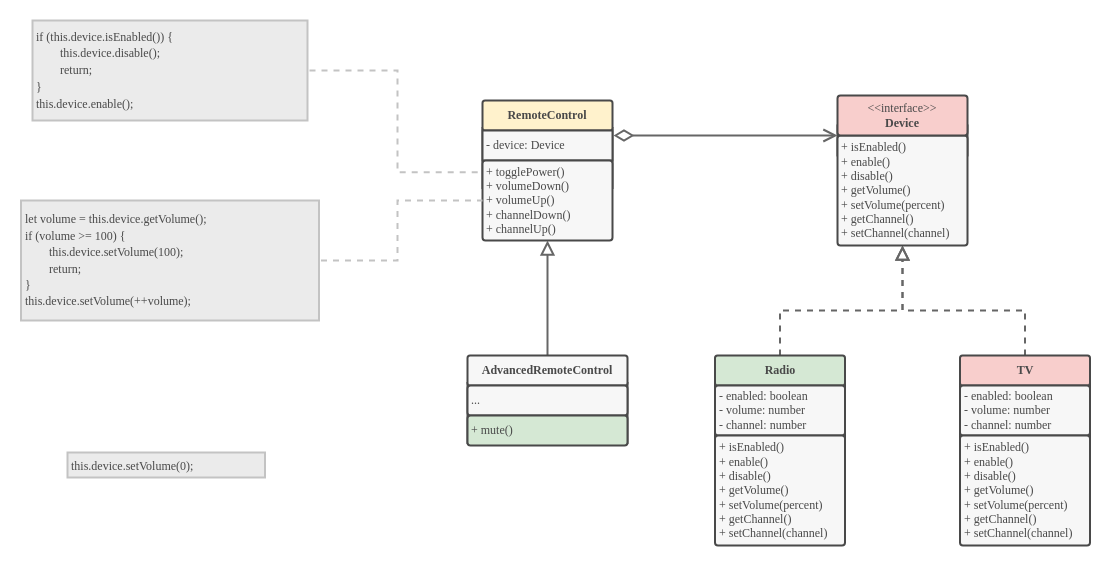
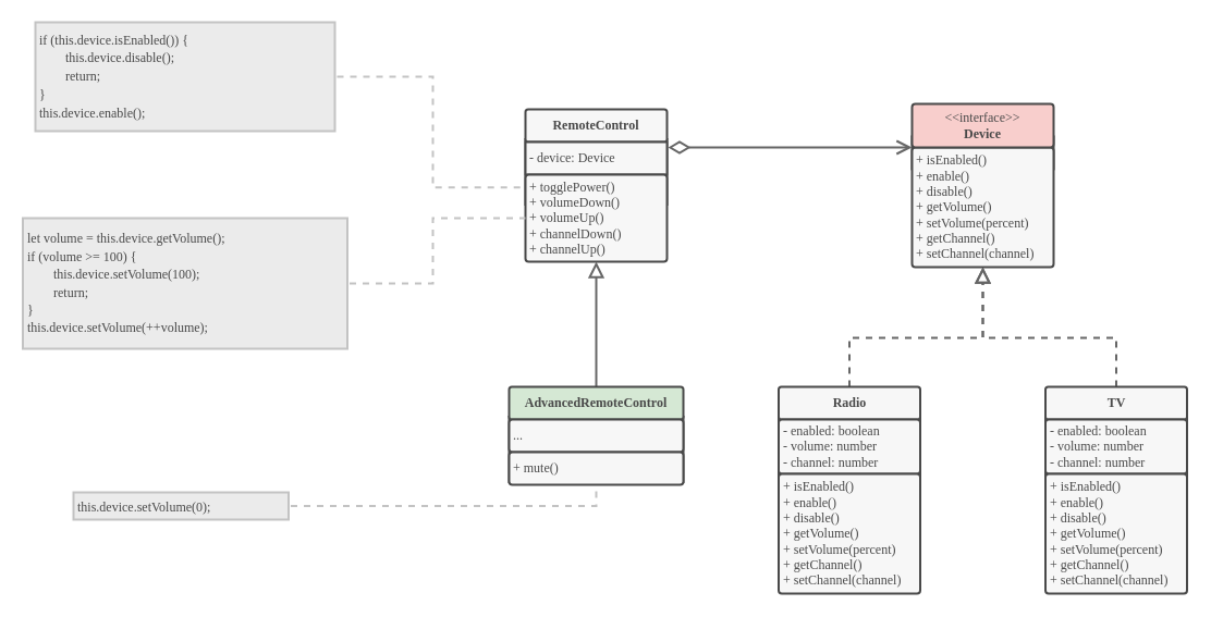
  <mxCell id="0" />
  <mxCell id="1" parent="0" />
  <mxCell id="2" value="" style="whiteSpace=wrap;html=1;fillColor=#494949;strokeColor=#494949;container=0;strokeWidth=2;" vertex="1" parent="1"><mxGeometry x="714.5" y="382.5" width="130.0" height="60" as="geometry" /></mxCell>
  <mxCell id="3" style="edgeStyle=orthogonalEdgeStyle;html=1;entryX=0.5;entryY=1;entryDx=0;entryDy=0;endArrow=block;rounded=0;strokeColor=#666666;fontSource=https%3A%2F%2Ffonts.googleapis.com%2Fcss%3Ffamily%3DNunito;targetPerimeterSpacing=0;dashed=1;endFill=0;strokeWidth=2;endSize=10;startSize=10;" edge="1" parent="1" source="4" target="19"><mxGeometry relative="1" as="geometry"><Array as="points"><mxPoint x="780" y="310" /><mxPoint x="902" y="310" /></Array></mxGeometry></mxCell>
- <mxCell id="4" value="&lt;b style=&quot;color: rgb(73, 73, 73); font-family: Nunito;&quot;&gt;Radio&lt;/b&gt;" style="rounded=1;whiteSpace=wrap;html=1;arcSize=5;fillColor=#d5e8d4;strokeColor=#494949;strokeWidth=2;container=0;absoluteArcSize=1;" vertex="1" parent="1"><mxGeometry x="714.5" y="355" width="130.0" height="30" as="geometry" /></mxCell>
+ <mxCell id="4" value="&lt;b style=&quot;color: rgb(73, 73, 73); font-family: Nunito;&quot;&gt;Radio&lt;/b&gt;" style="rounded=1;whiteSpace=wrap;html=1;arcSize=5;fillColor=#F7F7F7;strokeColor=#494949;strokeWidth=2;container=0;absoluteArcSize=1;" vertex="1" parent="1"><mxGeometry x="714.5" y="355" width="130.0" height="30" as="geometry" /></mxCell>
  <mxCell id="5" value="&lt;span style=&quot;font-family: Nunito;&quot;&gt;- enabled: boolean&lt;br&gt;&lt;/span&gt;&lt;font face=&quot;Nunito&quot;&gt;- volume: number&lt;br&gt;- channel: number&lt;br&gt;&lt;/font&gt;" style="rounded=1;whiteSpace=wrap;html=1;arcSize=6;fillColor=#F7F7F7;strokeColor=#494949;align=left;perimeterSpacing=0;spacingLeft=2;fontColor=#494949;strokeWidth=2;container=0;absoluteArcSize=1;" vertex="1" parent="1"><mxGeometry x="714.5" y="385" width="130.0" height="50" as="geometry" /></mxCell>
  <mxCell id="6" value="&lt;font data-font-src=&quot;https://fonts.googleapis.com/css?family=Nunito&quot;&gt;&lt;span style=&quot;font-family: Nunito;&quot;&gt;+ isEnabled()&lt;/span&gt;&lt;br style=&quot;font-family: Nunito;&quot;&gt;&lt;span style=&quot;font-family: Nunito;&quot;&gt;+ enable()&lt;/span&gt;&lt;br style=&quot;font-family: Nunito;&quot;&gt;&lt;span style=&quot;font-family: Nunito;&quot;&gt;+ disable()&lt;/span&gt;&lt;br style=&quot;font-family: Nunito;&quot;&gt;&lt;span style=&quot;font-family: Nunito;&quot;&gt;+ getVolume()&lt;/span&gt;&lt;br style=&quot;font-family: Nunito;&quot;&gt;&lt;span style=&quot;font-family: Nunito;&quot;&gt;+ setVolume(percent)&lt;/span&gt;&lt;br style=&quot;font-family: Nunito;&quot;&gt;&lt;span style=&quot;font-family: Nunito;&quot;&gt;+ getChannel()&lt;/span&gt;&lt;br style=&quot;font-family: Nunito;&quot;&gt;&lt;span style=&quot;font-family: Nunito;&quot;&gt;+ setChannel(channel)&lt;/span&gt;&lt;br&gt;&lt;/font&gt;" style="rounded=1;whiteSpace=wrap;html=1;arcSize=6;fillColor=#F7F7F7;strokeColor=#494949;align=left;spacingLeft=2;fontColor=#494949;strokeWidth=2;container=0;absoluteArcSize=1;" vertex="1" parent="1"><mxGeometry x="714.5" y="435" width="130.0" height="110" as="geometry" /></mxCell>
  <mxCell id="7" value="" style="whiteSpace=wrap;html=1;fillColor=#494949;strokeColor=#494949;container=0;strokeWidth=2;" vertex="1" parent="1"><mxGeometry x="959.5" y="382.5" width="130.0" height="60" as="geometry" /></mxCell>
  <mxCell id="8" style="edgeStyle=orthogonalEdgeStyle;html=1;entryX=0.5;entryY=1;entryDx=0;entryDy=0;endArrow=block;rounded=0;strokeColor=#666666;fontSource=https%3A%2F%2Ffonts.googleapis.com%2Fcss%3Ffamily%3DNunito;targetPerimeterSpacing=0;dashed=1;endFill=0;strokeWidth=2;endSize=10;startSize=10;" edge="1" parent="1" source="9" target="19"><mxGeometry relative="1" as="geometry"><Array as="points"><mxPoint x="1025" y="310" /><mxPoint x="902" y="310" /></Array></mxGeometry></mxCell>
- <mxCell id="9" value="&lt;b style=&quot;color: rgb(73, 73, 73); font-family: Nunito;&quot;&gt;TV&lt;/b&gt;" style="rounded=1;whiteSpace=wrap;html=1;arcSize=5;fillColor=#f8cecc;strokeColor=#494949;strokeWidth=2;container=0;absoluteArcSize=1;" vertex="1" parent="1"><mxGeometry x="959.5" y="355" width="130.0" height="30" as="geometry" /></mxCell>
+ <mxCell id="9" value="&lt;b style=&quot;color: rgb(73, 73, 73); font-family: Nunito;&quot;&gt;TV&lt;/b&gt;" style="rounded=1;whiteSpace=wrap;html=1;arcSize=5;fillColor=#F7F7F7;strokeColor=#494949;strokeWidth=2;container=0;absoluteArcSize=1;" vertex="1" parent="1"><mxGeometry x="959.5" y="355" width="130.0" height="30" as="geometry" /></mxCell>
  <mxCell id="10" value="&lt;span style=&quot;font-family: Nunito;&quot;&gt;- enabled: boolean&lt;br&gt;&lt;/span&gt;&lt;font face=&quot;Nunito&quot;&gt;- volume: number&lt;br&gt;- channel: number&lt;br&gt;&lt;/font&gt;" style="rounded=1;whiteSpace=wrap;html=1;arcSize=6;fillColor=#F7F7F7;strokeColor=#494949;align=left;perimeterSpacing=0;spacingLeft=2;fontColor=#494949;strokeWidth=2;container=0;absoluteArcSize=1;" vertex="1" parent="1"><mxGeometry x="959.5" y="385" width="130.0" height="50" as="geometry" /></mxCell>
  <mxCell id="11" value="&lt;font data-font-src=&quot;https://fonts.googleapis.com/css?family=Nunito&quot;&gt;&lt;span style=&quot;font-family: Nunito;&quot;&gt;+ isEnabled()&lt;/span&gt;&lt;br style=&quot;font-family: Nunito;&quot;&gt;&lt;span style=&quot;font-family: Nunito;&quot;&gt;+ enable()&lt;/span&gt;&lt;br style=&quot;font-family: Nunito;&quot;&gt;&lt;span style=&quot;font-family: Nunito;&quot;&gt;+ disable()&lt;/span&gt;&lt;br style=&quot;font-family: Nunito;&quot;&gt;&lt;span style=&quot;font-family: Nunito;&quot;&gt;+ getVolume()&lt;/span&gt;&lt;br style=&quot;font-family: Nunito;&quot;&gt;&lt;span style=&quot;font-family: Nunito;&quot;&gt;+ setVolume(percent)&lt;/span&gt;&lt;br style=&quot;font-family: Nunito;&quot;&gt;&lt;span style=&quot;font-family: Nunito;&quot;&gt;+ getChannel()&lt;/span&gt;&lt;br style=&quot;font-family: Nunito;&quot;&gt;&lt;span style=&quot;font-family: Nunito;&quot;&gt;+ setChannel(channel)&lt;/span&gt;&lt;br&gt;&lt;/font&gt;" style="rounded=1;whiteSpace=wrap;html=1;arcSize=6;fillColor=#F7F7F7;strokeColor=#494949;align=left;spacingLeft=2;fontColor=#494949;strokeWidth=2;container=0;absoluteArcSize=1;" vertex="1" parent="1"><mxGeometry x="959.5" y="435" width="130.0" height="110" as="geometry" /></mxCell>
  <mxCell id="12" value="" style="group" vertex="1" connectable="0" parent="1"><mxGeometry x="482" y="100" width="130" height="140" as="geometry" /></mxCell>
  <mxCell id="13" value="" style="whiteSpace=wrap;html=1;fillColor=#494949;strokeColor=#494949;container=0;strokeWidth=2;" parent="12" vertex="1"><mxGeometry y="27.5" width="130.0" height="60" as="geometry" /></mxCell>
- <mxCell id="14" value="&lt;b style=&quot;color: rgb(73, 73, 73); font-family: Nunito;&quot;&gt;RemoteControl&lt;/b&gt;" style="rounded=1;whiteSpace=wrap;html=1;arcSize=5;fillColor=#fff2cc;strokeColor=#494949;strokeWidth=2;container=0;absoluteArcSize=1;" parent="12" vertex="1"><mxGeometry width="130.0" height="30" as="geometry" /></mxCell>
+ <mxCell id="14" value="&lt;b style=&quot;color: rgb(73, 73, 73); font-family: Nunito;&quot;&gt;RemoteControl&lt;/b&gt;" style="rounded=1;whiteSpace=wrap;html=1;arcSize=5;fillColor=#F7F7F7;strokeColor=#494949;strokeWidth=2;container=0;absoluteArcSize=1;" parent="12" vertex="1"><mxGeometry width="130.0" height="30" as="geometry" /></mxCell>
  <mxCell id="15" value="&lt;span style=&quot;font-family: Nunito;&quot;&gt;- device: Device&lt;/span&gt;&lt;font face=&quot;Nunito&quot;&gt;&lt;br&gt;&lt;/font&gt;" style="whiteSpace=wrap;html=1;arcSize=6;fillColor=#F7F7F7;strokeColor=#494949;align=left;perimeterSpacing=0;spacingLeft=2;fontColor=#494949;strokeWidth=2;container=0;absoluteArcSize=1;rounded=0;" parent="12" vertex="1"><mxGeometry y="30" width="130.0" height="30" as="geometry" /></mxCell>
  <mxCell id="16" value="&lt;font data-font-src=&quot;https://fonts.googleapis.com/css?family=Nunito&quot;&gt;&lt;font data-font-src=&quot;https://fonts.googleapis.com/css?family=Nunito&quot; face=&quot;Nunito&quot;&gt;&lt;font data-font-src=&quot;https://fonts.googleapis.com/css?family=Nunito&quot;&gt;+ togglePower()&lt;br&gt;&lt;/font&gt;+ volumeDown()&lt;br&gt;+ volumeUp()&lt;br&gt;+ channelDown()&lt;br&gt;+ channelUp()&lt;/font&gt;&lt;br&gt;&lt;/font&gt;" style="rounded=1;whiteSpace=wrap;html=1;arcSize=6;fillColor=#F7F7F7;strokeColor=#494949;align=left;spacingLeft=2;fontColor=#494949;strokeWidth=2;container=0;absoluteArcSize=1;" parent="12" vertex="1"><mxGeometry y="60" width="130.0" height="80" as="geometry" /></mxCell>
  <mxCell id="17" value="" style="group" vertex="1" connectable="0" parent="1"><mxGeometry x="837" y="95" width="130" height="150" as="geometry" /></mxCell>
  <mxCell id="18" value="" style="whiteSpace=wrap;html=1;strokeColor=#494949;fillColor=#494949;container=0;strokeWidth=2;" parent="17" vertex="1"><mxGeometry y="29.934" width="130" height="30" as="geometry" /></mxCell>
  <mxCell id="19" value="&lt;font color=&quot;#494949&quot; data-font-src=&quot;https://fonts.googleapis.com/css?family=Nunito&quot; face=&quot;Nunito&quot;&gt;+ isEnabled()&lt;br&gt;+ enable()&lt;br&gt;+ disable()&lt;br&gt;+ getVolume()&lt;br&gt;+ setVolume(percent)&lt;br&gt;+ getChannel()&lt;br&gt;+ setChannel(channel)&lt;br&gt;&lt;/font&gt;" style="rounded=1;whiteSpace=wrap;html=1;arcSize=6;fillColor=#F7F7F7;strokeColor=#494949;align=left;spacingLeft=2;container=0;strokeWidth=2;absoluteArcSize=1;" parent="17" vertex="1"><mxGeometry y="40" width="130" height="110" as="geometry" /></mxCell>
  <mxCell id="20" value="&lt;font face=&quot;Nunito&quot; color=&quot;#494949&quot;&gt;&amp;lt;&amp;lt;interface&amp;gt;&amp;gt;&lt;br&gt;&lt;b&gt;Device&lt;/b&gt;&lt;br&gt;&lt;/font&gt;" style="rounded=1;whiteSpace=wrap;html=1;arcSize=6;fillColor=#f8cecc;strokeColor=#494949;container=0;strokeWidth=2;absoluteArcSize=1;" parent="17" vertex="1"><mxGeometry width="130" height="40" as="geometry" /></mxCell>
  <mxCell id="21" style="edgeStyle=orthogonalEdgeStyle;rounded=0;jumpStyle=none;html=1;entryX=0.5;entryY=1;entryDx=0;entryDy=0;strokeWidth=2;startArrow=none;startFill=0;endArrow=block;endFill=0;startSize=15;endSize=10;sourcePerimeterSpacing=0;targetPerimeterSpacing=0;strokeColor=#666666;" edge="1" parent="1" source="24" target="16"><mxGeometry relative="1" as="geometry" /></mxCell>
  <mxCell id="22" style="edgeStyle=orthogonalEdgeStyle;rounded=0;jumpStyle=none;html=1;entryX=0;entryY=0;entryDx=0;entryDy=0;strokeWidth=2;startArrow=diamondThin;startFill=0;endArrow=open;endFill=0;startSize=15;endSize=10;sourcePerimeterSpacing=1;targetPerimeterSpacing=1;strokeColor=#666666;" edge="1" parent="1" source="15" target="19"><mxGeometry relative="1" as="geometry"><Array as="points"><mxPoint x="717" y="135" /><mxPoint x="717" y="135" /></Array></mxGeometry></mxCell>
  <mxCell id="23" value="" style="whiteSpace=wrap;html=1;fillColor=#494949;strokeColor=#494949;container=0;strokeWidth=2;" vertex="1" parent="1"><mxGeometry x="467" y="382.5" width="160" height="60" as="geometry" /></mxCell>
- <mxCell id="24" value="&lt;b style=&quot;color: rgb(73, 73, 73); font-family: Nunito;&quot;&gt;AdvancedRemoteControl&lt;/b&gt;" style="rounded=1;whiteSpace=wrap;html=1;arcSize=5;fillColor=#F7F7F7;strokeColor=#494949;strokeWidth=2;container=0;absoluteArcSize=1;" vertex="1" parent="1"><mxGeometry x="467" y="355" width="160" height="30" as="geometry" /></mxCell>
+ <mxCell id="24" value="&lt;b style=&quot;color: rgb(73, 73, 73); font-family: Nunito;&quot;&gt;AdvancedRemoteControl&lt;/b&gt;" style="rounded=1;whiteSpace=wrap;html=1;arcSize=5;fillColor=#d5e8d4;strokeColor=#494949;strokeWidth=2;container=0;absoluteArcSize=1;" vertex="1" parent="1"><mxGeometry x="467" y="355" width="160" height="30" as="geometry" /></mxCell>
  <mxCell id="25" value="&lt;font face=&quot;Nunito&quot;&gt;...&lt;br&gt;&lt;/font&gt;" style="rounded=1;whiteSpace=wrap;html=1;arcSize=6;fillColor=#F7F7F7;strokeColor=#494949;align=left;perimeterSpacing=0;spacingLeft=2;fontColor=#494949;strokeWidth=2;container=0;absoluteArcSize=1;" vertex="1" parent="1"><mxGeometry x="467" y="385" width="160" height="30" as="geometry" /></mxCell>
- <mxCell id="26" value="&lt;font data-font-src=&quot;https://fonts.googleapis.com/css?family=Nunito&quot;&gt;&lt;font data-font-src=&quot;https://fonts.googleapis.com/css?family=Nunito&quot; face=&quot;Nunito&quot;&gt;+ mute()&lt;/font&gt;&lt;br&gt;&lt;/font&gt;" style="rounded=1;whiteSpace=wrap;html=1;arcSize=6;fillColor=#d5e8d4;strokeColor=#494949;align=left;spacingLeft=2;fontColor=#494949;strokeWidth=2;container=0;absoluteArcSize=1;" vertex="1" parent="1"><mxGeometry x="467" y="415" width="160" height="30" as="geometry" /></mxCell>
+ <mxCell id="26" value="&lt;font data-font-src=&quot;https://fonts.googleapis.com/css?family=Nunito&quot;&gt;&lt;font data-font-src=&quot;https://fonts.googleapis.com/css?family=Nunito&quot; face=&quot;Nunito&quot;&gt;+ mute()&lt;/font&gt;&lt;br&gt;&lt;/font&gt;" style="rounded=1;whiteSpace=wrap;html=1;arcSize=6;fillColor=#F7F7F7;strokeColor=#494949;align=left;spacingLeft=2;fontColor=#494949;strokeWidth=2;container=0;absoluteArcSize=1;" vertex="1" parent="1"><mxGeometry x="467" y="415" width="160" height="30" as="geometry" /></mxCell>
  <mxCell id="27" style="edgeStyle=orthogonalEdgeStyle;rounded=0;jumpStyle=none;html=1;entryX=-0.001;entryY=0.148;entryDx=0;entryDy=0;entryPerimeter=0;strokeColor=#C3C3C3;strokeWidth=2;fontFamily=Helvetica;fontSource=https%3A%2F%2Ffonts.googleapis.com%2Fcss%3Ffamily%3DFira%2BCode%2BMedium;startArrow=none;startFill=0;endArrow=none;endFill=0;startSize=15;endSize=10;sourcePerimeterSpacing=2;targetPerimeterSpacing=1;dashed=1;" edge="1" parent="1" source="28" target="16"><mxGeometry relative="1" as="geometry"><Array as="points"><mxPoint x="397" y="70" /><mxPoint x="397" y="172" /></Array></mxGeometry></mxCell>
  <mxCell id="28" value="&lt;div style=&quot;line-height: 26px;&quot;&gt;&lt;div style=&quot;line-height: 26px;&quot;&gt;&lt;div style=&quot;line-height: 140%;&quot;&gt;&lt;div style=&quot;line-height: 140%;&quot;&gt;&lt;font data-font-src=&quot;https://fonts.googleapis.com/css?family=Fira+Code+Medium&quot; face=&quot;Fira Code Medium&quot;&gt;if (this.device.isEnabled()) {&lt;/font&gt;&lt;/div&gt;&lt;div style=&quot;line-height: 140%;&quot;&gt;&lt;span style=&quot;font-family: &amp;quot;Fira Code Medium&amp;quot;; background-color: initial;&quot;&gt;&lt;span style=&quot;white-space: pre;&quot;&gt;&#09;&lt;/span&gt;this.device.disable();&lt;/span&gt;&lt;/div&gt;&lt;div style=&quot;line-height: 140%;&quot;&gt;&lt;font data-font-src=&quot;https://fonts.googleapis.com/css?family=Fira+Code+Medium&quot; face=&quot;Fira Code Medium&quot;&gt;&amp;nbsp; &amp;nbsp; &amp;nbsp; &amp;nbsp; return;&lt;/font&gt;&lt;/div&gt;&lt;div style=&quot;line-height: 140%;&quot;&gt;&lt;span style=&quot;font-family: &amp;quot;Fira Code Medium&amp;quot;; background-color: initial;&quot;&gt;}&lt;/span&gt;&lt;/div&gt;&lt;div style=&quot;line-height: 140%;&quot;&gt;&lt;font data-font-src=&quot;https://fonts.googleapis.com/css?family=Fira+Code+Medium&quot; face=&quot;Fira Code Medium&quot;&gt;this.device.enable();&lt;/font&gt;&lt;/div&gt;&lt;/div&gt;&lt;/div&gt;&lt;/div&gt;" style="rounded=0;whiteSpace=wrap;html=1;fontColor=#494949;strokeColor=#C3C3C3;fillColor=#EBEBEB;align=left;verticalAlign=middle;spacingLeft=2;spacingRight=1;strokeWidth=2;" vertex="1" parent="1"><mxGeometry x="32" y="20" width="275" height="100" as="geometry" /></mxCell>
  <mxCell id="29" style="edgeStyle=orthogonalEdgeStyle;rounded=0;jumpStyle=none;html=1;entryX=0;entryY=0.5;entryDx=0;entryDy=0;strokeColor=#C3C3C3;strokeWidth=2;fontFamily=Helvetica;fontSource=https%3A%2F%2Ffonts.googleapis.com%2Fcss%3Ffamily%3DFira%2BCode%2BMedium;startArrow=none;startFill=0;endArrow=none;endFill=0;startSize=15;endSize=10;sourcePerimeterSpacing=2;targetPerimeterSpacing=1;dashed=1;" edge="1" parent="1" source="30" target="16"><mxGeometry relative="1" as="geometry"><Array as="points"><mxPoint x="397" y="260" /><mxPoint x="397" y="200" /></Array></mxGeometry></mxCell>
  <mxCell id="30" value="&lt;div style=&quot;line-height: 26px;&quot;&gt;&lt;div style=&quot;line-height: 26px;&quot;&gt;&lt;div style=&quot;line-height: 140%;&quot;&gt;&lt;div style=&quot;line-height: 140%;&quot;&gt;&lt;div style=&quot;line-height: 137%;&quot;&gt;&lt;div style=&quot;line-height: 137%;&quot;&gt;&lt;font data-font-src=&quot;https://fonts.googleapis.com/css?family=Fira+Code+Medium&quot; face=&quot;Fira Code Medium&quot;&gt;let volume = this.device.getVolume();&lt;/font&gt;&lt;/div&gt;&lt;div style=&quot;line-height: 137%;&quot;&gt;&lt;font data-font-src=&quot;https://fonts.googleapis.com/css?family=Fira+Code+Medium&quot; face=&quot;Fira Code Medium&quot;&gt;if (volume &amp;gt;= 100) {&lt;/font&gt;&lt;/div&gt;&lt;div style=&quot;line-height: 137%;&quot;&gt;&lt;span style=&quot;font-family: &amp;quot;Fira Code Medium&amp;quot;; background-color: initial;&quot;&gt;&lt;span style=&quot;white-space: pre;&quot;&gt;&#09;&lt;/span&gt;this.device.setVolume(100);&lt;/span&gt;&lt;/div&gt;&lt;div style=&quot;line-height: 137%;&quot;&gt;&lt;font data-font-src=&quot;https://fonts.googleapis.com/css?family=Fira+Code+Medium&quot; face=&quot;Fira Code Medium&quot;&gt;&lt;span style=&quot;white-space: pre;&quot;&gt;&#09;&lt;/span&gt;return;&lt;/font&gt;&lt;/div&gt;&lt;div style=&quot;line-height: 137%;&quot;&gt;&lt;span style=&quot;font-family: &amp;quot;Fira Code Medium&amp;quot;; background-color: initial;&quot;&gt;}&lt;/span&gt;&lt;/div&gt;&lt;div style=&quot;line-height: 137%;&quot;&gt;&lt;span style=&quot;font-family: &amp;quot;Fira Code Medium&amp;quot;; background-color: initial;&quot;&gt;this.device.setVolume(++volume);&lt;/span&gt;&lt;/div&gt;&lt;/div&gt;&lt;/div&gt;&lt;/div&gt;&lt;/div&gt;&lt;/div&gt;" style="rounded=0;whiteSpace=wrap;html=1;fontColor=#494949;strokeColor=#C3C3C3;fillColor=#EBEBEB;align=left;verticalAlign=middle;spacingLeft=2;spacingRight=1;strokeWidth=2;" vertex="1" parent="1"><mxGeometry x="20.5" y="200" width="298" height="120" as="geometry" /></mxCell>
+ <mxCell id="31" style="edgeStyle=orthogonalEdgeStyle;rounded=0;jumpStyle=none;html=1;strokeColor=#C3C3C3;strokeWidth=2;fontFamily=Helvetica;fontSource=https%3A%2F%2Ffonts.googleapis.com%2Fcss%3Ffamily%3DFira%2BCode%2BMedium;startArrow=none;startFill=0;endArrow=none;endFill=0;startSize=15;endSize=10;sourcePerimeterSpacing=2;targetPerimeterSpacing=1;dashed=1;" edge="1" parent="1" source="32" target="26"><mxGeometry relative="1" as="geometry" /></mxCell>
  <mxCell id="32" value="&lt;div style=&quot;line-height: 26px;&quot;&gt;&lt;div style=&quot;line-height: 26px;&quot;&gt;&lt;div style=&quot;line-height: 26px;&quot;&gt;&lt;font data-font-src=&quot;https://fonts.googleapis.com/css?family=Fira+Code+Medium&quot; face=&quot;Fira Code Medium&quot;&gt;this.device.setVolume(0);&lt;/font&gt;&lt;/div&gt;&lt;/div&gt;&lt;/div&gt;" style="rounded=0;whiteSpace=wrap;html=1;fontColor=#494949;strokeColor=#C3C3C3;fillColor=#EBEBEB;align=left;verticalAlign=middle;spacingLeft=2;spacingRight=1;strokeWidth=2;" vertex="1" parent="1"><mxGeometry x="67" y="452" width="197.5" height="25" as="geometry" /></mxCell>
